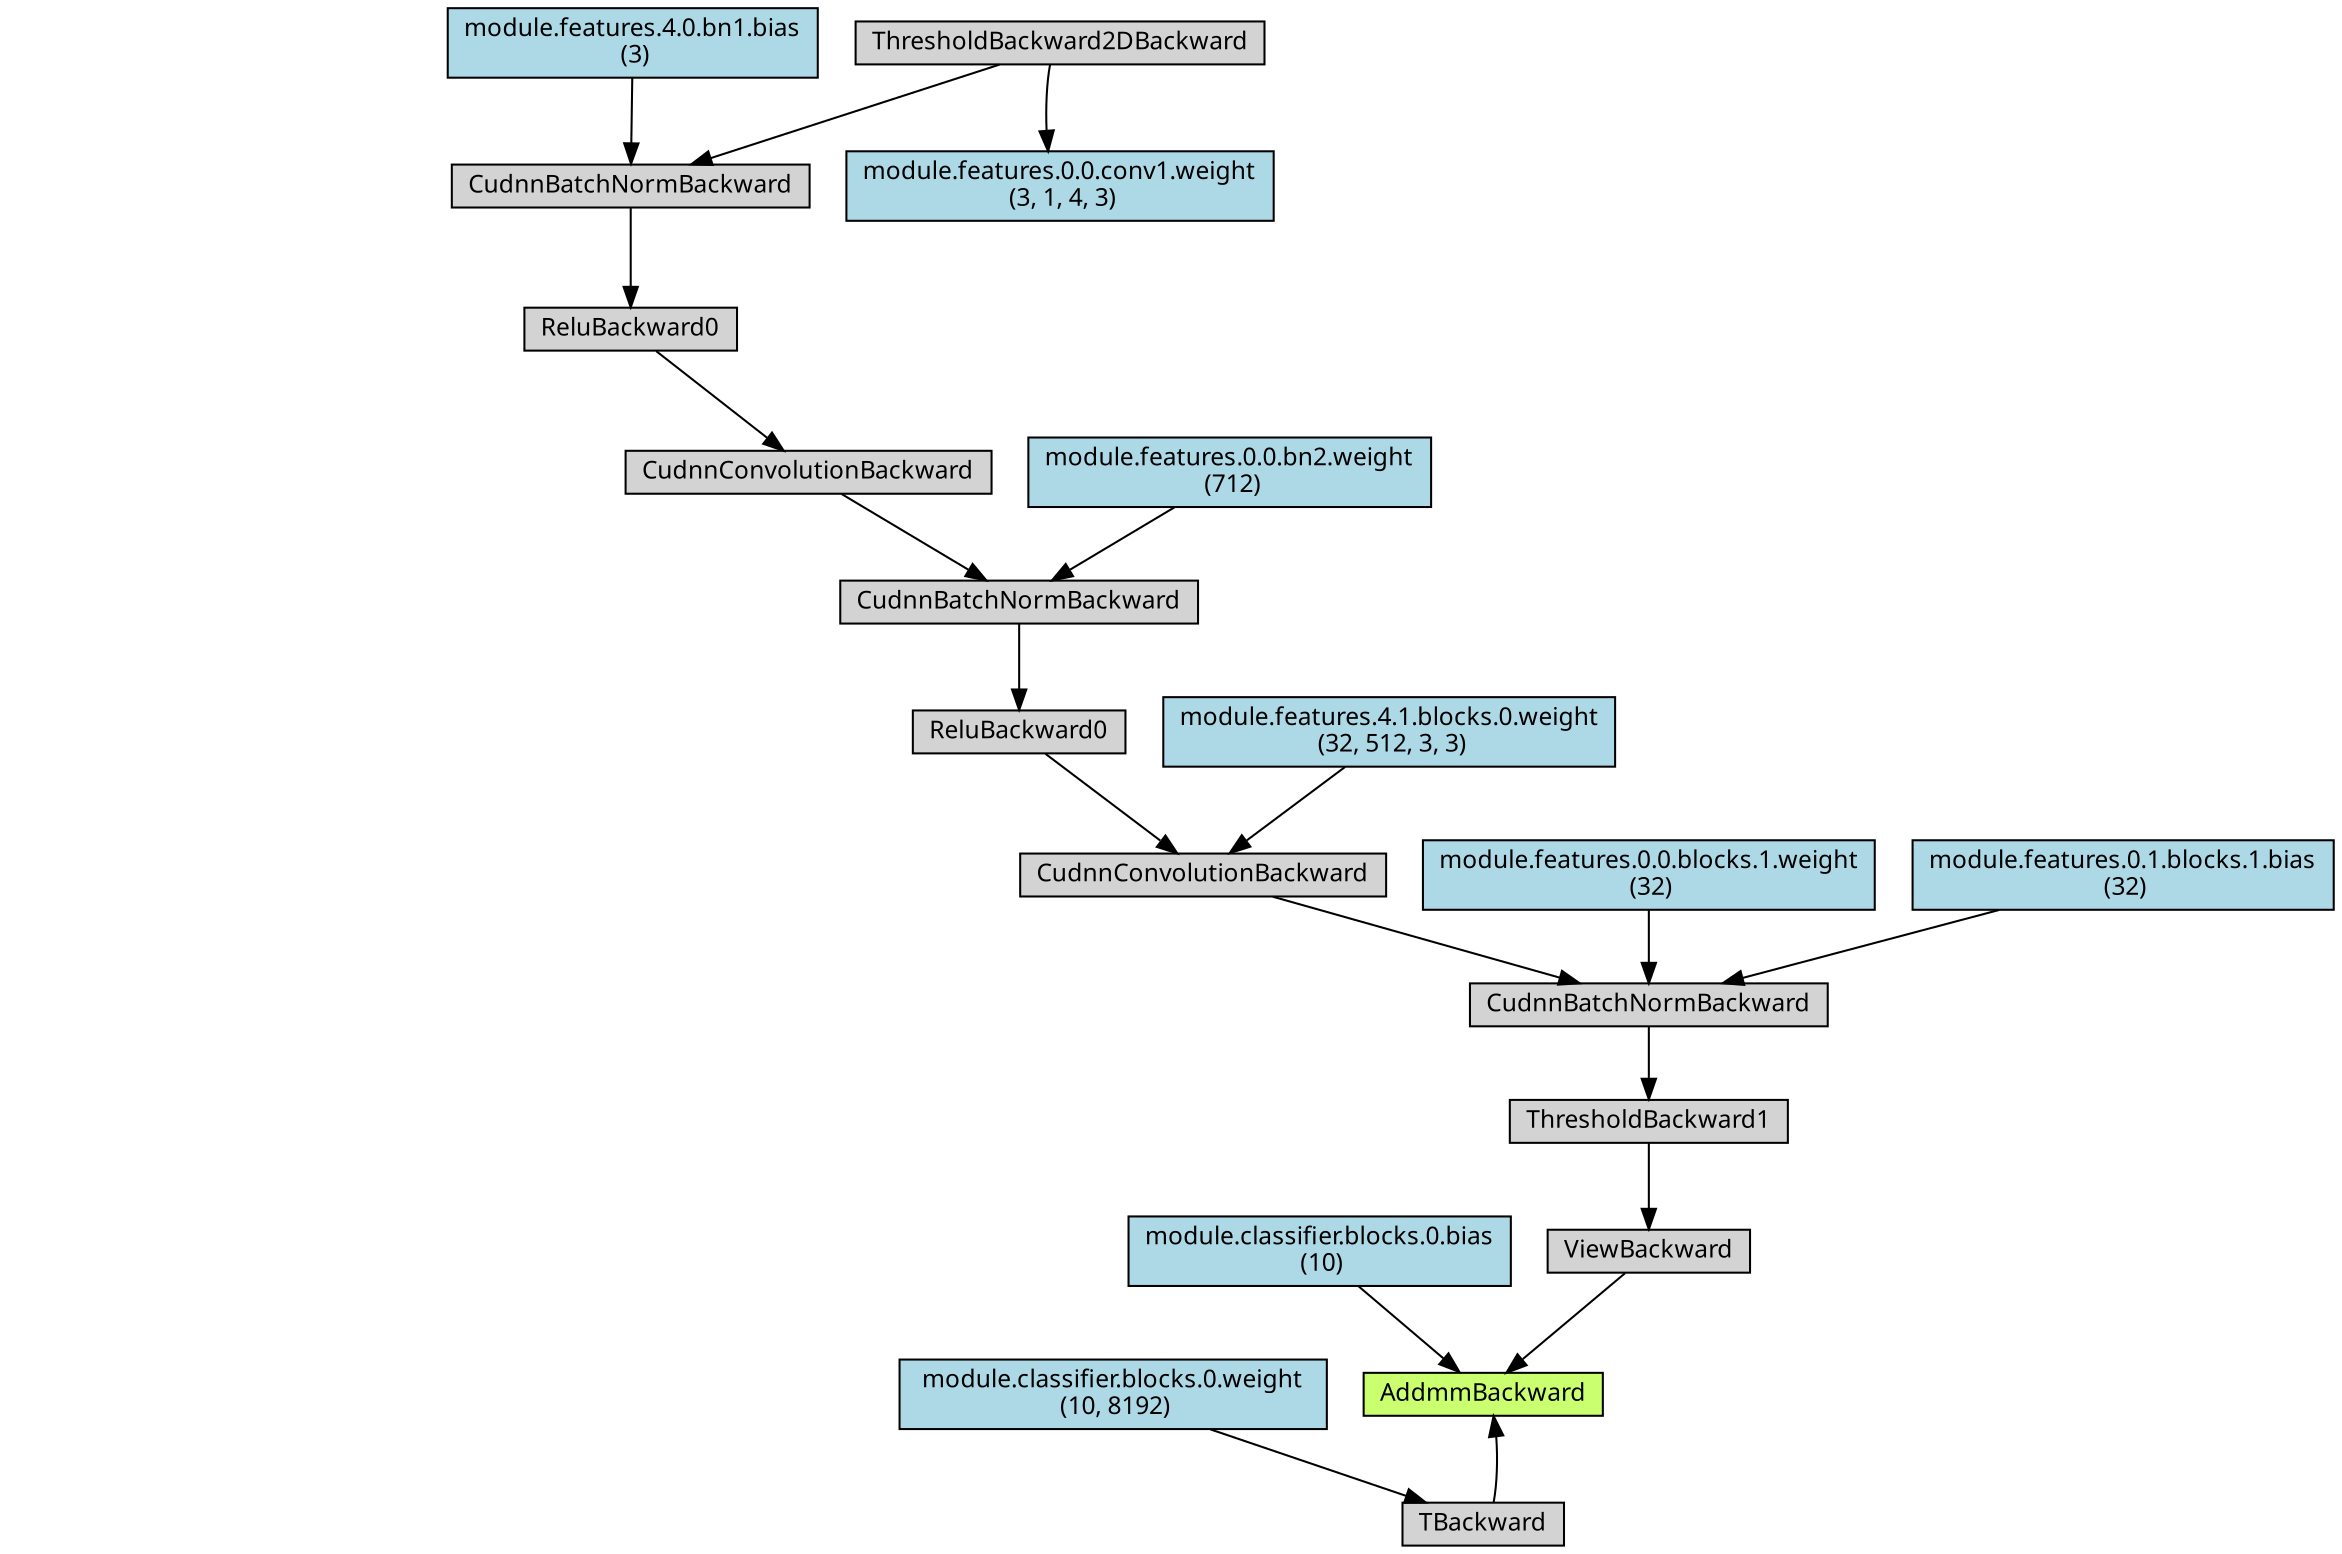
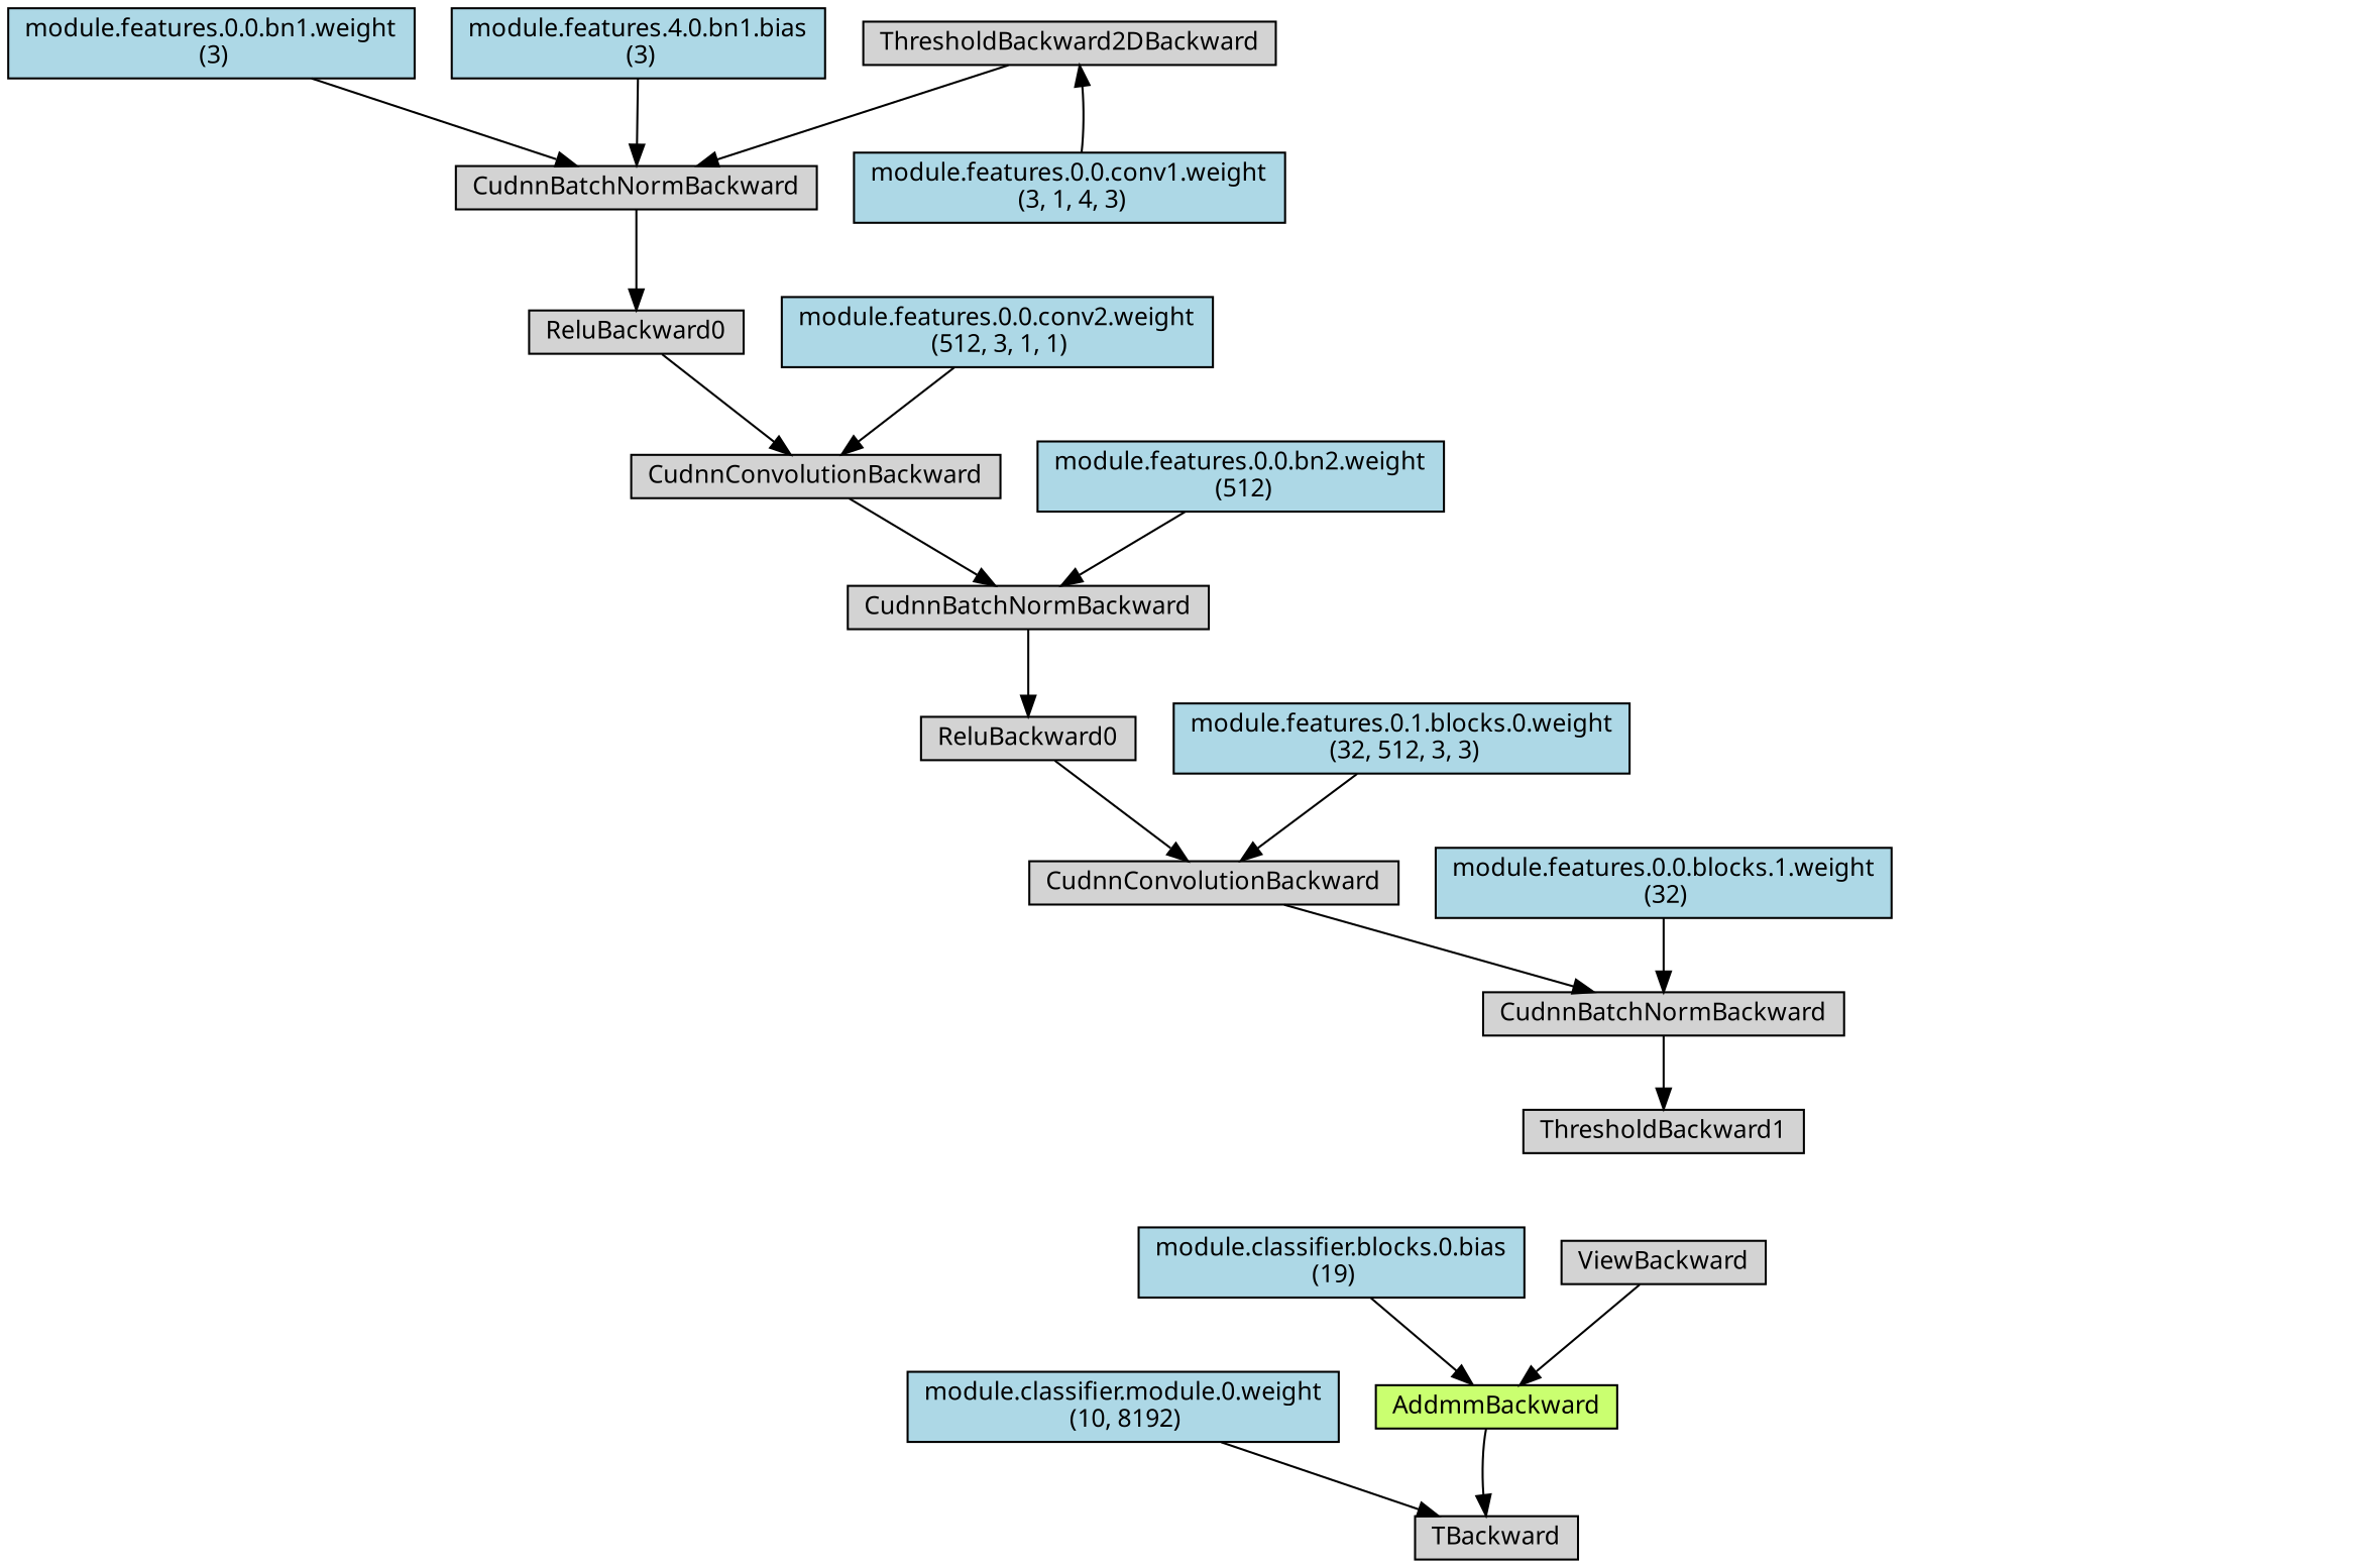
  digraph {
    fontname="Noto Sans"
    node [align=left fontname="Noto Sans" fontsize=12 ranksep=0.1 shape=box style=filled]
    edge [fontname="Noto Sans"]
    n1 [fillcolor=darkolivegreen1 height=0.2 label=AddmmBackward]
-   n2 [fillcolor=lightblue height=0.2 label="module.classifier.blocks.0.bias\n (10)"]
+   n2 [fillcolor=lightblue height=0.2 label="module.classifier.blocks.0.bias\n (19)"]
    n3 [height=0.2 label=ViewBackward]
    n4 [height=0.2 label=ThresholdBackward1]
    n5 [height=0.2 label=CudnnBatchNormBackward]
    n6 [height=0.2 label=CudnnConvolutionBackward]
    n7 [height=0.2 label=ReluBackward0]
    n8 [height=0.2 label=CudnnBatchNormBackward]
    n9 [height=0.2 label=CudnnConvolutionBackward]
    n10 [height=0.2 label=ReluBackward0]
    n11 [height=0.2 label=CudnnBatchNormBackward]
    n12 [height=0.2 label=ThresholdBackward2DBackward]
    n13 [fillcolor=lightblue height=0.2 label="module.features.0.0.conv1.weight\n (3, 1, 4, 3)"]
+   n14 [fillcolor=lightblue height=0.2 label="module.features.0.0.bn1.weight\n (3)"]
    n15 [fillcolor=lightblue height=0.2 label="module.features.4.0.bn1.bias\n (3)"]
-   n17 [fillcolor=lightblue height=0.2 label="module.features.0.0.bn2.weight\n (712)"]
-   n18 [fillcolor=lightblue height=0.2 label="module.features.4.1.blocks.0.weight\n (32, 512, 3, 3)"]
+   n16 [fillcolor=lightblue height=0.2 label="module.features.0.0.conv2.weight\n (512, 3, 1, 1)"]
+   n17 [fillcolor=lightblue height=0.2 label="module.features.0.0.bn2.weight\n (512)"]
+   n18 [fillcolor=lightblue height=0.2 label="module.features.0.1.blocks.0.weight\n (32, 512, 3, 3)"]
    n19 [fillcolor=lightblue height=0.2 label="module.features.0.0.blocks.1.weight\n (32)"]
-   n20 [fillcolor=lightblue height=0.2 label="module.features.0.1.blocks.1.bias\n (32)"]
    n21 [height=0.2 label=TBackward]
-   n22 [fillcolor=lightblue height=0.2 label="module.classifier.blocks.0.weight\n (10, 8192)"]
+   n22 [fillcolor=lightblue height=0.2 label="module.classifier.module.0.weight\n (10, 8192)"]
    n2 -> n1
    n3 -> n1
-   n4 -> n3
    n5 -> n4
    n6 -> n5
    n7 -> n6
    n8 -> n7
    n9 -> n8
    n10 -> n9
    n11 -> n10
    n12 -> n11
-   n12 -> n13
+   n13 -> n12
+   n14 -> n11
    n15 -> n11
+   n16 -> n9
    n17 -> n8
    n18 -> n6
    n19 -> n5
-   n20 -> n5
-   n21 -> n1
+   n1 -> n21
    n22 -> n21
  }
